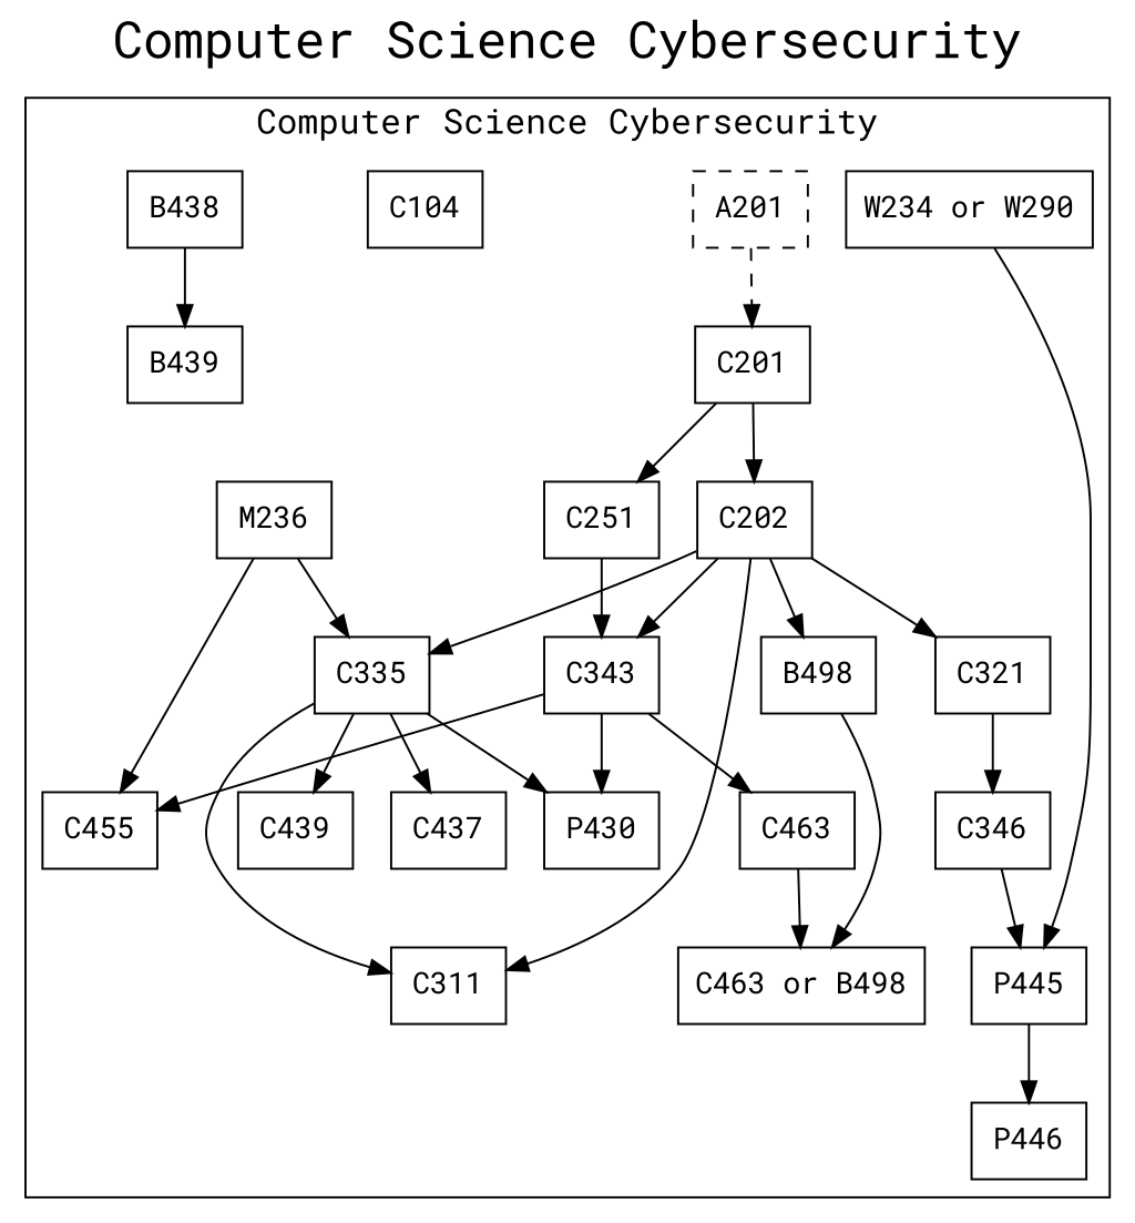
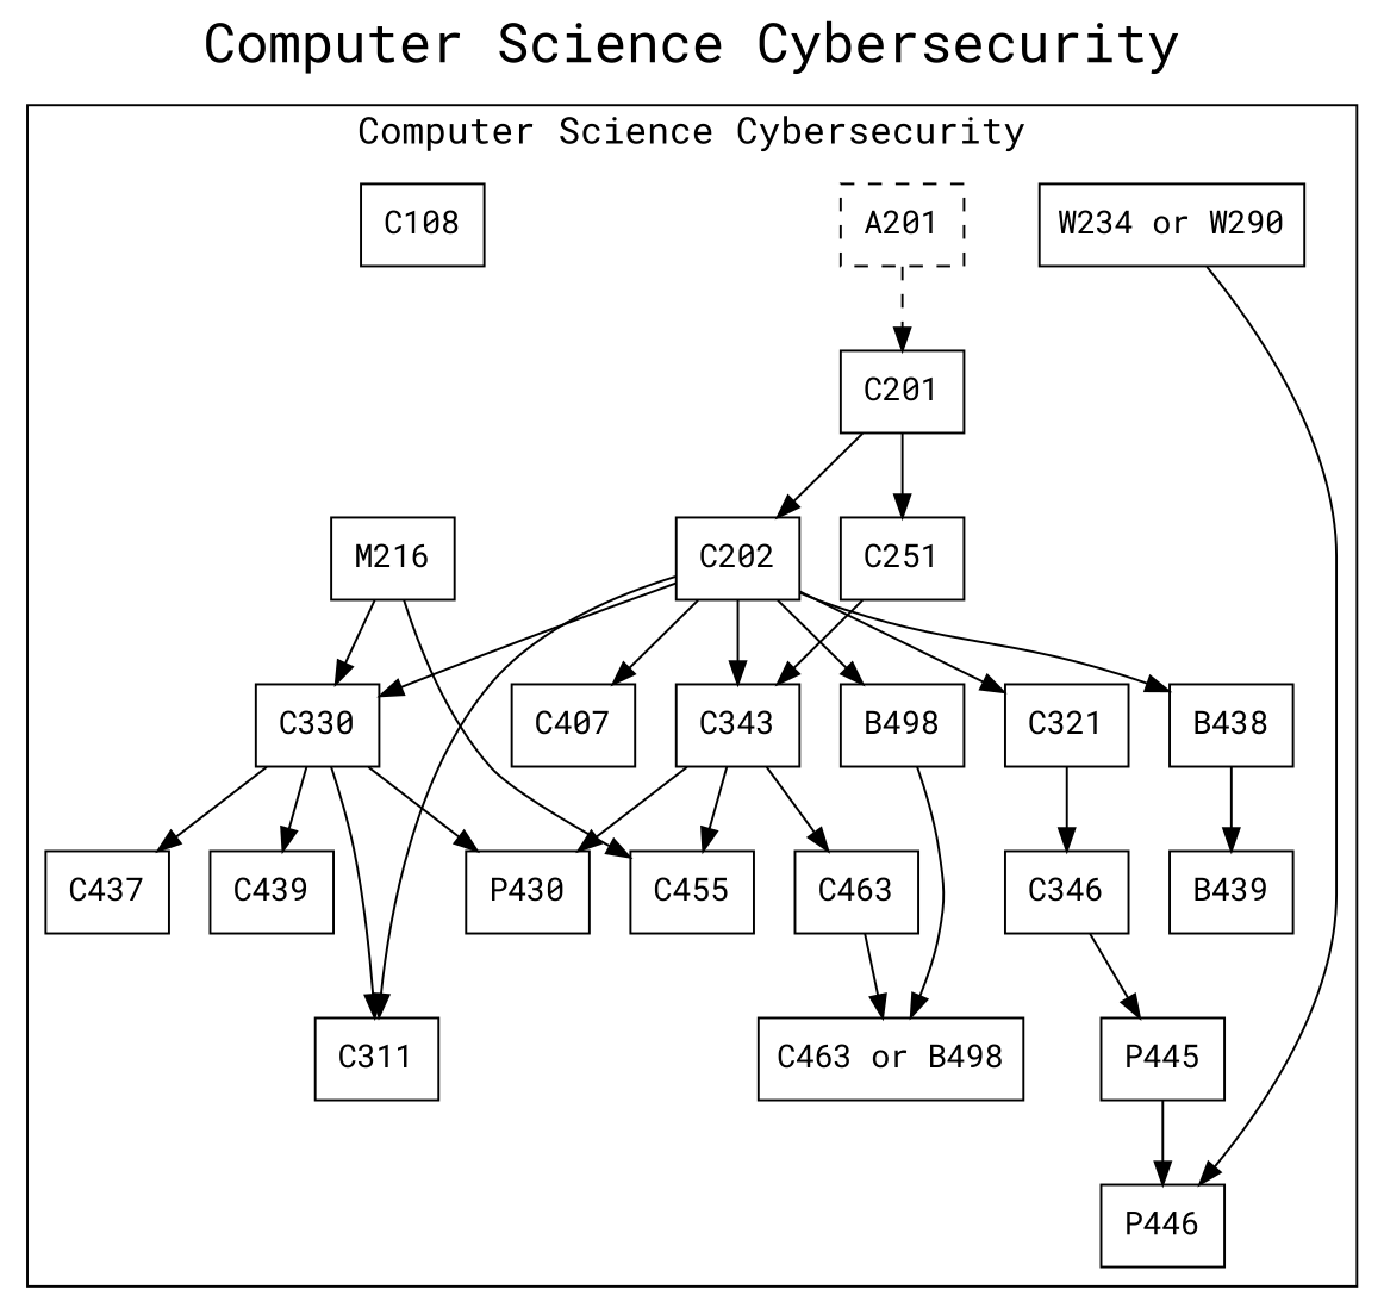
  digraph {
    fontname="Roboto Mono"
    fontsize=24
    label="Computer Science Cybersecurity\n"
    labelloc=t
    rankdir=TB
    node [fontname="Roboto Mono" shape=record style=solid]
    edge [fontname="Roboto Mono"]
    C437 [group=2]
    C311
    n3 [label="W234 or W290"]
    C201
    A201 [style=dashed]
-   C104
+   C104 [label=C108]
    C202
    C251
-   C335 [group=1]
+   C335 [group=1 label=C330]
    C343 [group=1]
    C321 [group=1]
    C346 [group=1]
    B438 [group=2]
    B439 [group=2]
    n15 [group=2 label=P430]
    C455 [group=2]
    P445 [group=3]
    P446 [group=3]
+   C407 [group=2]
    C439 [group=2]
    C463 [group=2]
    B498 [group=3]
    n23 [label="C463 or B498"]
-   M216 [label=M236]
+   M216
    subgraph cluster_1 {
      fontsize=16
      style=solid
      C437
      C311
      n3
      C201
      A201
      C104
      C202
      C251
      C335
      C343
      C321
      C346
      B438
      B439
      n15
      C455
      P445
      P446
+     C407
      C439
      C463
      B498
      n23
      M216
      subgraph sub_2 {
        fontsize=16
        rank=max
        style=solid
      }
    }
    C437 -> C311 [style=invis]
    n3 -> C201 [style=invis]
-   n3 -> P445
+   n3 -> P446
    C201 -> C202
    C201 -> C251
    A201 -> C201 [style=dashed]
    C202 -> C311
    C202 -> C335
    C202 -> C343
    C202 -> C321
+   C202 -> B438
+   C202 -> C407
    C202 -> B498
    C251 -> C343
    C335 -> C437
    C335 -> C311
    C335 -> n15
    C335 -> C439
    C343 -> n15
    C343 -> C455
    C343 -> C463
    C321 -> C346
    C346 -> P445
    B438 -> B439
    P445 -> P446
    C463 -> n23
    B498 -> n23
    M216 -> C335
    M216 -> C455
  }
